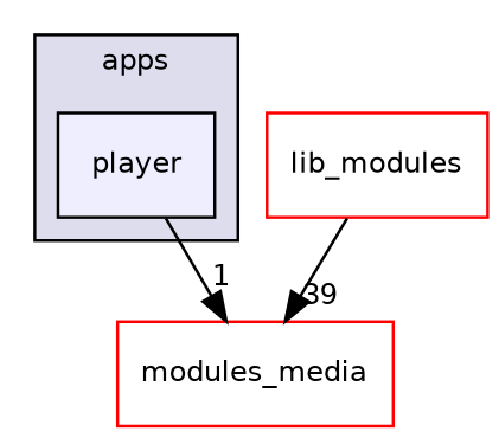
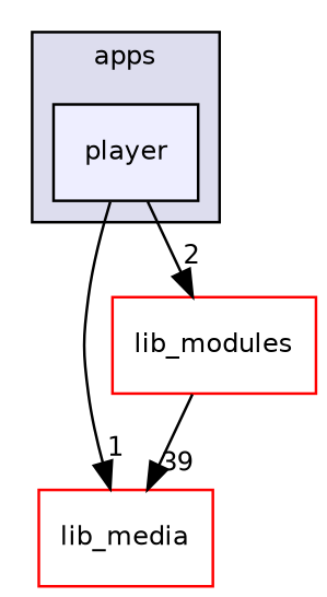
  digraph {
    compound=true
    node [fillcolor=white fontname=Helvetica fontsize=10 shape=box style=filled color=red]
    edge [labeldistance=1.5 labelfontname=Helvetica labelfontsize=10]
    n1 [fillcolor="#eeeeff" label=player pencolor=black color=""]
-   n2 [label=modules_media]
+   n2 [label=lib_media]
    n3 [label=lib_modules]
    subgraph cluster_1 {
      bgcolor="#ddddee"
      fontname=Helvetica
      fontsize=10
      label=apps
      pencolor=black
      n1
    }
    n1 -> n2 [headlabel=1]
+   n1 -> n3 [headlabel=2]
    n3 -> n2 [headlabel=39]
  }
